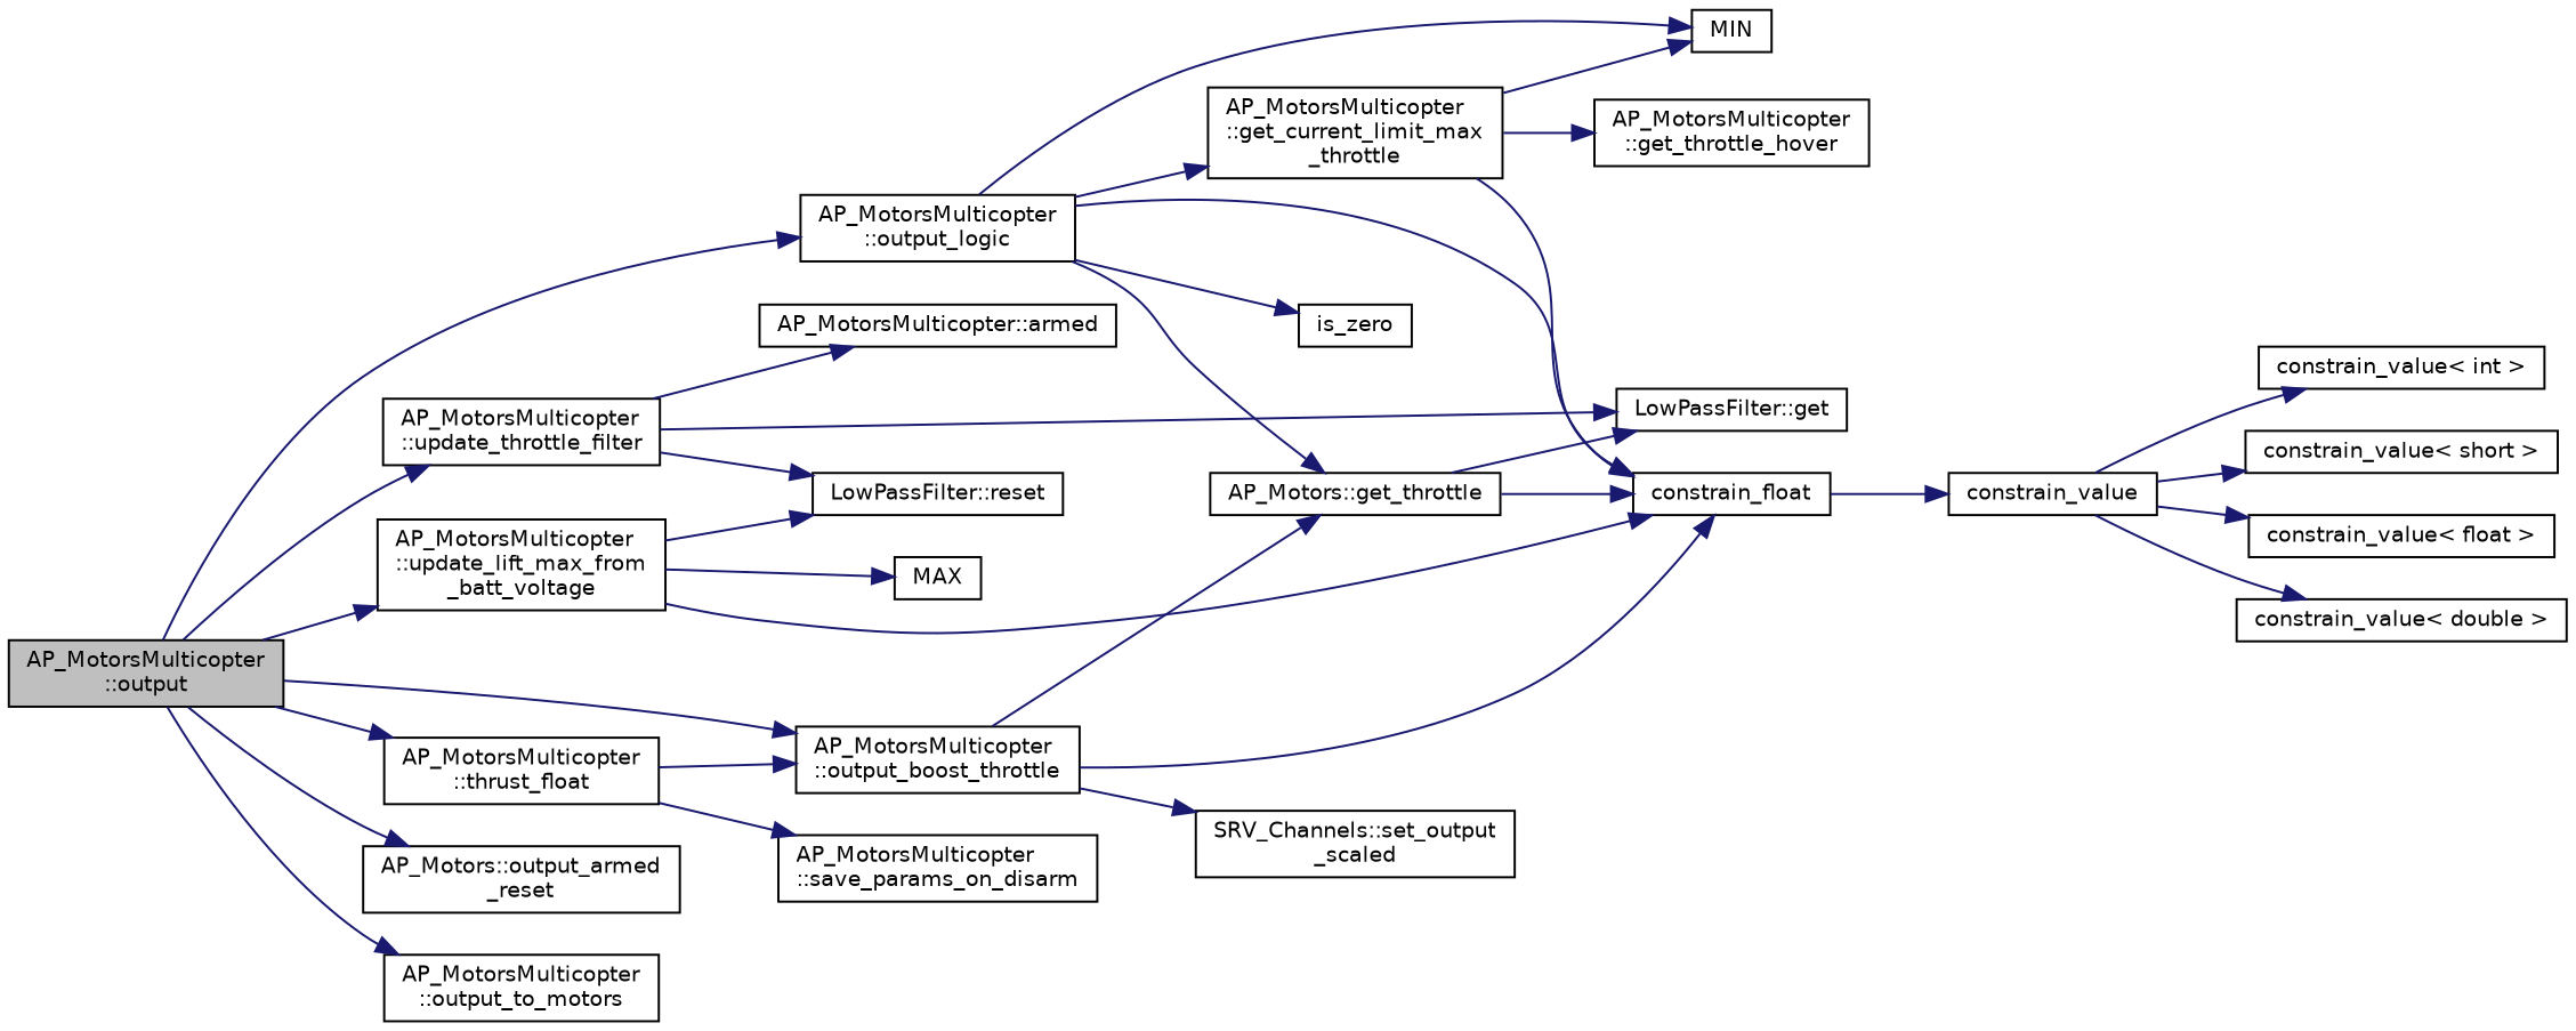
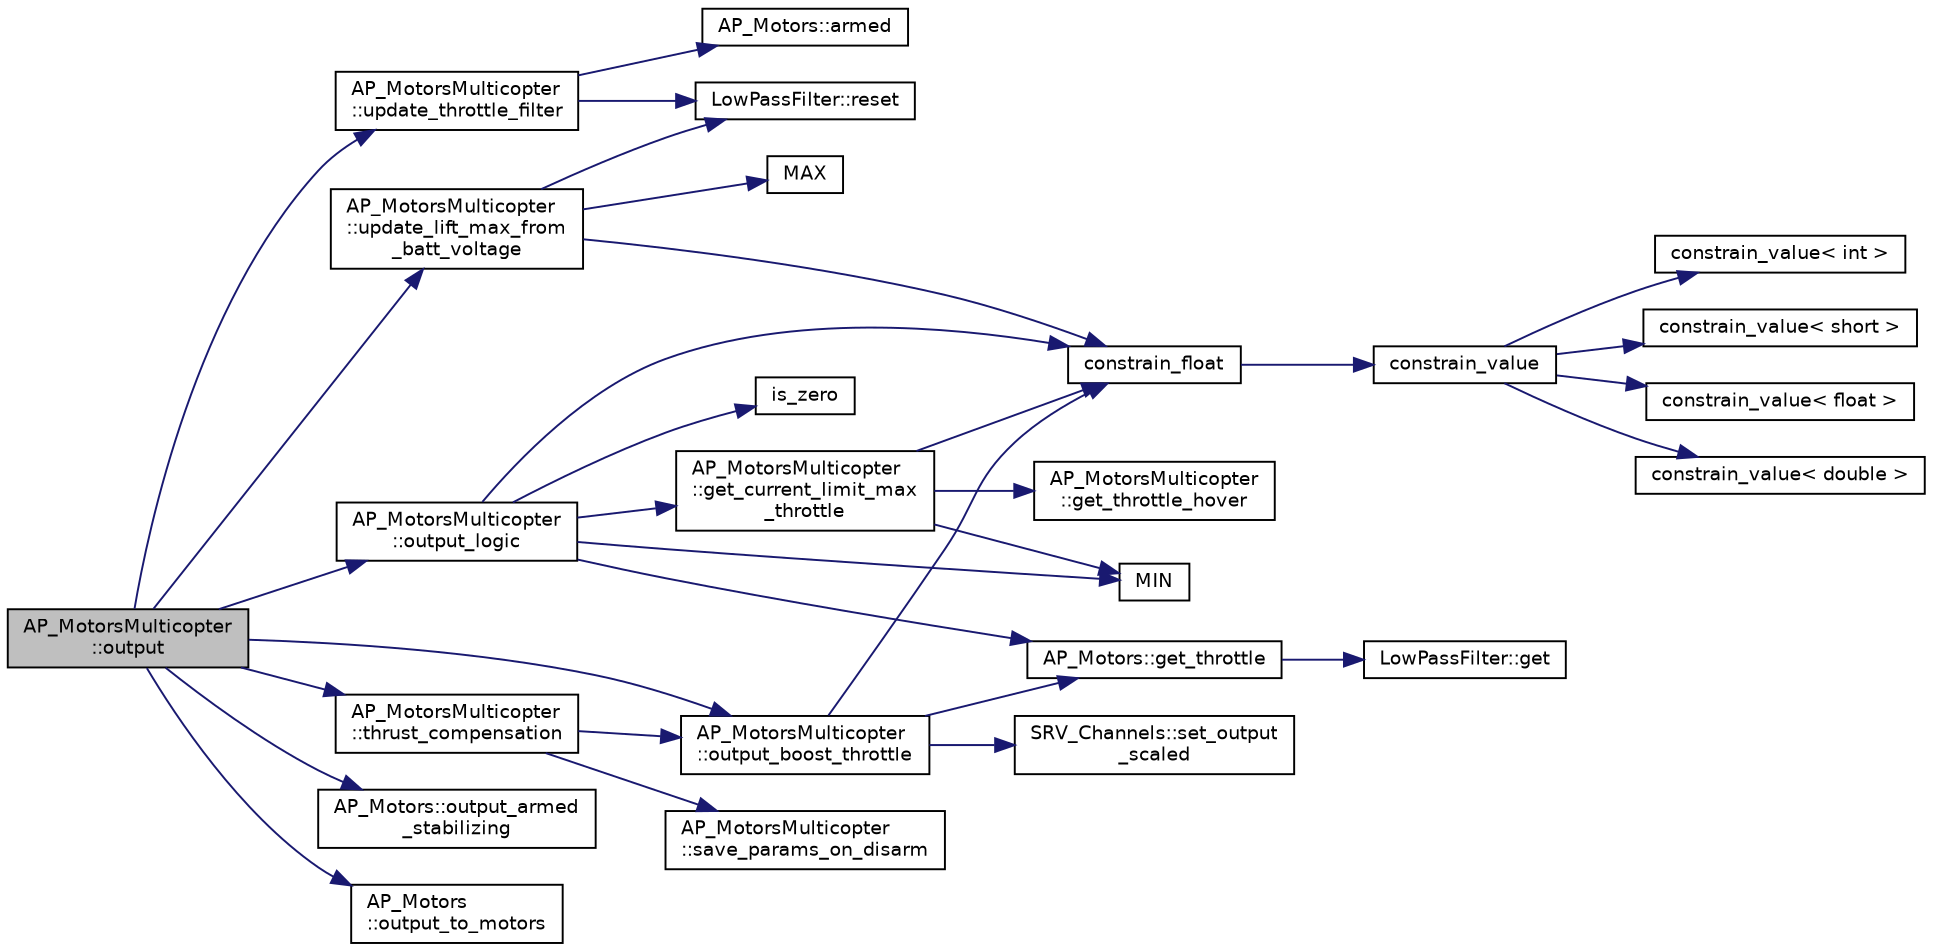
  digraph {
    rankdir=LR
    node [color=black fillcolor=white fontname=Helvetica fontsize=10 shape=record style=filled]
    edge [color=midnightblue fontname=Helvetica fontsize=10 labelfontname=Helvetica labelfontsize=10 style=solid]
    n1 [fillcolor=grey75 fontcolor=black height=0.2 label="AP_MotorsMulticopter\l::output" width=0.4]
    n2 [height=0.2 label="AP_MotorsMulticopter\l::update_throttle_filter" width=0.4]
    n3 [height=0.2 label="AP_MotorsMulticopter\l::update_lift_max_from\l_batt_voltage" width=0.4]
    n4 [height=0.2 label="AP_MotorsMulticopter\l::output_logic" width=0.4]
-   n5 [height=0.2 label="AP_Motors::output_armed\l_reset" width=0.4]
-   n6 [height=0.2 label="AP_MotorsMulticopter\l::thrust_float" width=0.4]
+   n5 [height=0.2 label="AP_Motors::output_armed\l_stabilizing" width=0.4]
+   n6 [height=0.2 label="AP_MotorsMulticopter\l::thrust_compensation" width=0.4]
    n7 [height=0.2 label="AP_MotorsMulticopter\l::output_boost_throttle" width=0.4]
-   n8 [height=0.2 label="AP_MotorsMulticopter\l::output_to_motors" width=0.4]
-   n9 [height=0.2 label="AP_MotorsMulticopter::armed" width=0.4]
+   n8 [height=0.2 label="AP_Motors\l::output_to_motors" width=0.4]
+   n9 [height=0.2 label="AP_Motors::armed" width=0.4]
    n10 [height=0.2 label="LowPassFilter::get" width=0.4]
    n11 [height=0.2 label="LowPassFilter::reset" width=0.4]
    n12 [height=0.2 label=MAX width=0.4]
    n13 [height=0.2 label=constrain_float width=0.4]
    n14 [height=0.2 label=MIN width=0.4]
    n15 [height=0.2 label="AP_Motors::get_throttle" width=0.4]
    n16 [height=0.2 label="AP_MotorsMulticopter\l::get_current_limit_max\l_throttle" width=0.4]
    n17 [height=0.2 label=is_zero width=0.4]
    n18 [height=0.2 label="AP_MotorsMulticopter\l::save_params_on_disarm" width=0.4]
    n19 [height=0.2 label="SRV_Channels::set_output\l_scaled" width=0.4]
    n20 [height=0.2 label=constrain_value width=0.4]
    n21 [height=0.2 label="constrain_value\< int \>" width=0.4]
    n22 [height=0.2 label="constrain_value\< short \>" width=0.4]
    n23 [height=0.2 label="constrain_value\< float \>" width=0.4]
    n24 [height=0.2 label="constrain_value\< double \>" width=0.4]
    n25 [height=0.2 label="AP_MotorsMulticopter\l::get_throttle_hover" width=0.4]
    n1 -> n2
    n1 -> n3
    n1 -> n4
    n1 -> n5
    n1 -> n6
    n1 -> n7
    n1 -> n8
    n2 -> n9
-   n2 -> n10
    n2 -> n11
    n3 -> n11
    n3 -> n12
    n3 -> n13
    n4 -> n13
    n4 -> n14
    n4 -> n15
    n4 -> n16
    n4 -> n17
    n6 -> n7
    n6 -> n18
    n7 -> n13
    n7 -> n15
    n7 -> n19
    n13 -> n20
    n15 -> n10
-   n15 -> n13
    n16 -> n13
    n16 -> n14
    n16 -> n25
    n20 -> n21
    n20 -> n22
    n20 -> n23
    n20 -> n24
  }
